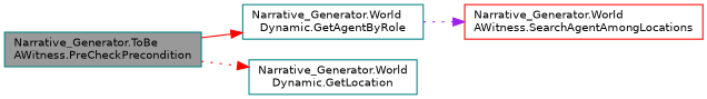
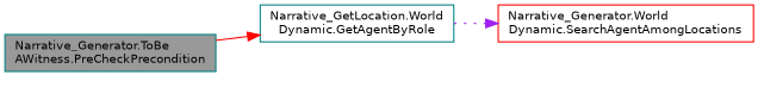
  digraph {
    rankdir=LR
    node [color=teal fillcolor=white fontname=Helvetica fontsize=10 shape=box style=filled]
    edge [color=red fontname=Helvetica fontsize=10 labelfontname=Helvetica labelfontsize=10 style=dotted]
    n1 [fillcolor=grey60 fontcolor=black height=0.2 label="Narrative_Generator.ToBe\lAWitness.PreCheckPrecondition" width=0.4]
-   n2 [height=0.2 label="Narrative_Generator.World\lDynamic.GetAgentByRole" width=0.4]
-   n3 [height=0.2 label="Narrative_Generator.World\lDynamic.GetLocation" width=0.4]
-   n4 [color=red height=0.2 label="Narrative_Generator.World\lAWitness.SearchAgentAmongLocations" width=0.4]
+   n2 [height=0.2 label="Narrative_GetLocation.World\lDynamic.GetAgentByRole" width=0.4]
+   n4 [color=red height=0.2 label="Narrative_Generator.World\lDynamic.SearchAgentAmongLocations" width=0.4]
    n1 -> n2 [style=solid]
-   n1 -> n3
    n2 -> n4 [color=purple]
  }
